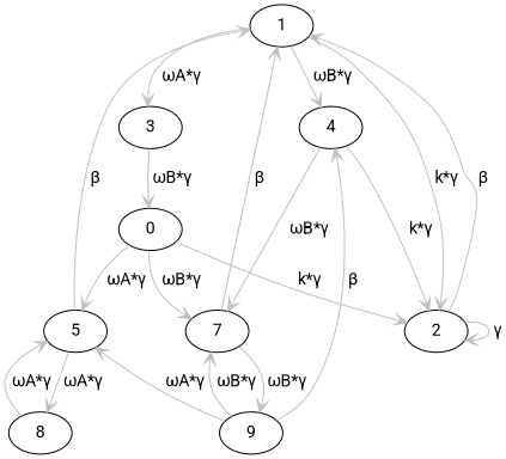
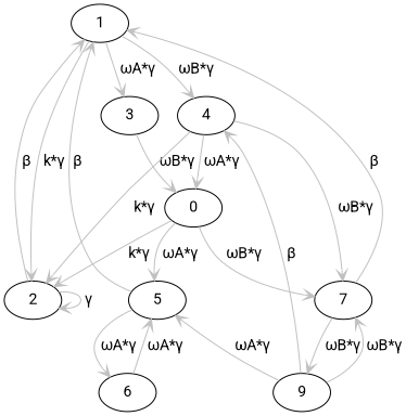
  digraph {
    node [fontname=Roboto shape=ellipse]
    edge [arrowhead=vee color=gray fontname=Roboto]
    1
    3
    4
    n4 [label=0]
    5
    7
-   8
+   8 [label=6]
    9
    2
    subgraph sub_1 {
      rank=same
      1
    }
    subgraph sub_2 {
      rank=same
      3
      4
    }
    subgraph sub_3 {
      rank=same
      n4
    }
    subgraph sub_4 {
      rank=same
      5
      7
    }
    subgraph sub_5 {
      rank=same
      8
      9
    }
    1 -> 3 [label=" &omega;A*&gamma;"]
    1 -> 4 [label=" &omega;B*&gamma;"]
    1 -> 2 [label=" k*&gamma;"]
    3 -> n4 [label=" &omega;B*&gamma;"]
+   4 -> n4 [label=" &omega;A*&gamma;"]
    4 -> 7 [label=" &omega;B*&gamma;"]
    4 -> 2 [label=" k*&gamma;"]
    n4 -> 5 [label=" &omega;A*&gamma;"]
    n4 -> 7 [label=" &omega;B*&gamma;"]
    n4 -> 2 [label=" k*&gamma;"]
    5 -> 1 [label=" &beta;"]
    5 -> 8 [label=" &omega;A*&gamma;"]
    7 -> 1 [label=" &beta;"]
    7 -> 9 [label=" &omega;B*&gamma;"]
    8 -> 5 [label=" &omega;A*&gamma;"]
    9 -> 4 [label=" &beta;"]
    9 -> 5 [label=" &omega;A*&gamma;"]
    9 -> 7 [label=" &omega;B*&gamma;"]
    2 -> 1 [label=" &beta;"]
    2 -> 2 [label=" &gamma;"]
  }
